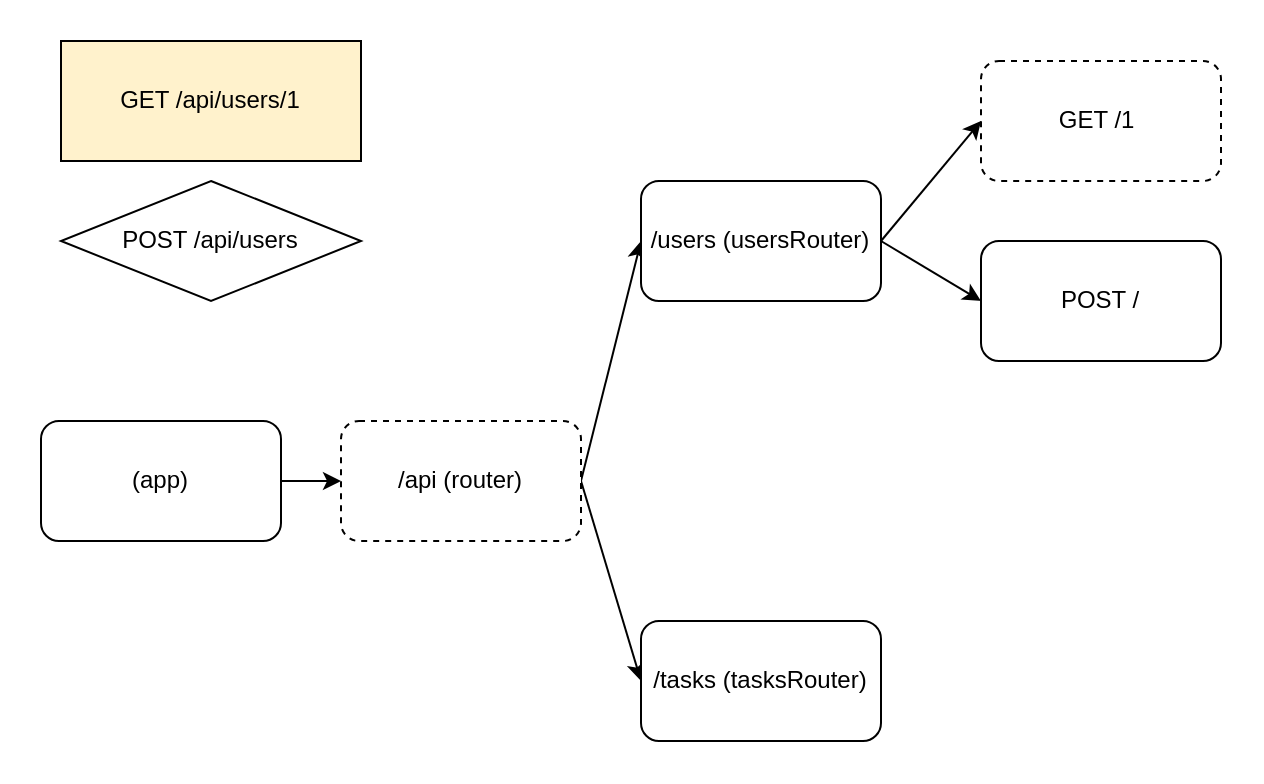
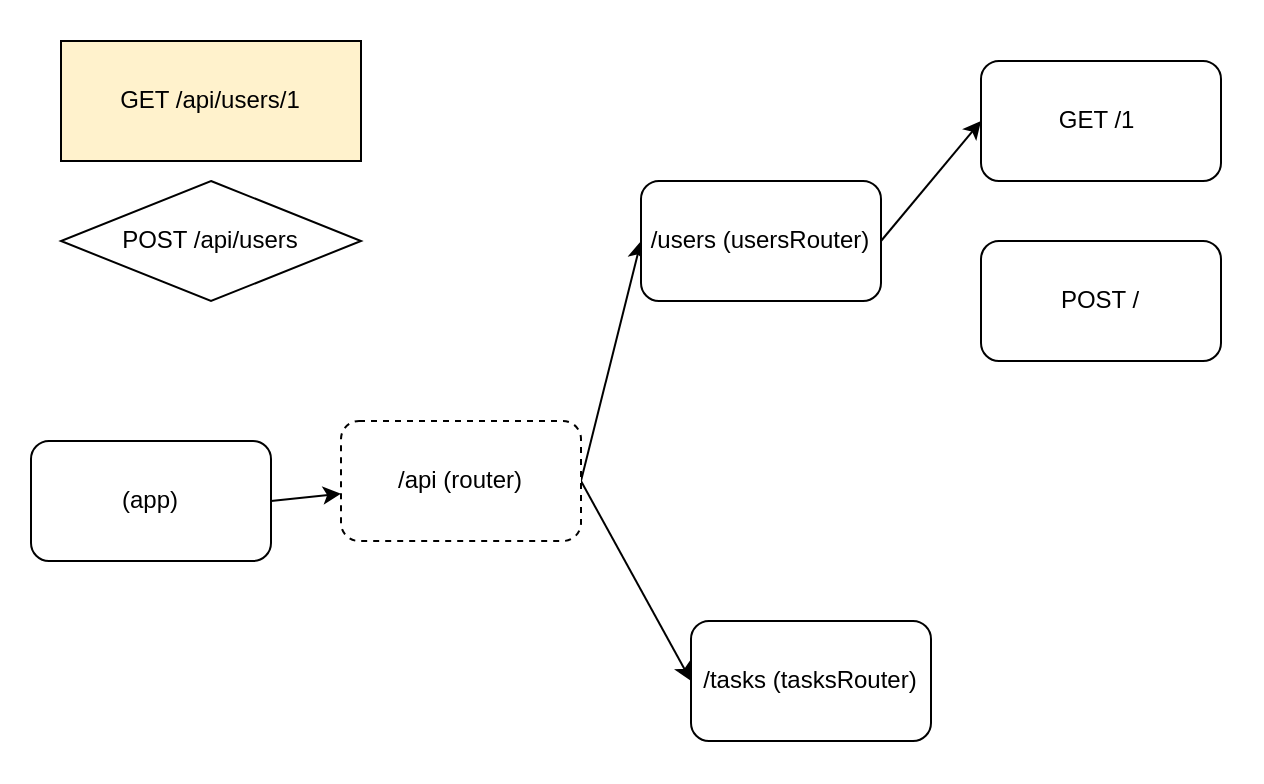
  <mxCell id="0" />
  <mxCell id="1" parent="0" />
  <mxCell id="2" style="edgeStyle=none;html=1;exitX=1;exitY=0.5;exitDx=0;exitDy=0;" edge="1" parent="1" source="3" target="6"><mxGeometry relative="1" as="geometry" /></mxCell>
- <mxCell id="3" value="(app)" style="rounded=1;whiteSpace=wrap;html=1;" vertex="1" parent="1"><mxGeometry y="210" width="120" height="60" as="geometry" x="20" /></mxCell>
+ <mxCell id="3" value="(app)" style="rounded=1;whiteSpace=wrap;html=1;" vertex="1" parent="1"><mxGeometry x="15" y="220" width="120" height="60" as="geometry" /></mxCell>
  <mxCell id="4" style="edgeStyle=none;html=1;exitX=1;exitY=0.5;exitDx=0;exitDy=0;entryX=0;entryY=0.5;entryDx=0;entryDy=0;" edge="1" parent="1" source="6" target="9"><mxGeometry relative="1" as="geometry" /></mxCell>
  <mxCell id="5" style="edgeStyle=none;html=1;exitX=1;exitY=0.5;exitDx=0;exitDy=0;entryX=0;entryY=0.5;entryDx=0;entryDy=0;" edge="1" parent="1" source="6" target="10"><mxGeometry relative="1" as="geometry" /></mxCell>
  <mxCell id="6" value="/api (router)" style="rounded=1;whiteSpace=wrap;html=1;dashed=1;" vertex="1" parent="1"><mxGeometry x="170" y="210" width="120" height="60" as="geometry" /></mxCell>
  <mxCell id="7" style="edgeStyle=none;html=1;exitX=1;exitY=0.5;exitDx=0;exitDy=0;entryX=0;entryY=0.5;entryDx=0;entryDy=0;" edge="1" parent="1" source="9" target="11"><mxGeometry relative="1" as="geometry" /></mxCell>
- <mxCell id="8" style="edgeStyle=none;html=1;exitX=1;exitY=0.5;exitDx=0;exitDy=0;entryX=0;entryY=0.5;entryDx=0;entryDy=0;" edge="1" parent="1" source="9" target="13"><mxGeometry relative="1" as="geometry" /></mxCell>
  <mxCell id="9" value="/users (usersRouter)" style="rounded=1;whiteSpace=wrap;html=1;" vertex="1" parent="1"><mxGeometry x="320" y="90" width="120" height="60" as="geometry" /></mxCell>
- <mxCell id="10" value="/tasks (tasksRouter)" style="rounded=1;whiteSpace=wrap;html=1;" vertex="1" parent="1"><mxGeometry x="320" y="310" width="120" height="60" as="geometry" /></mxCell>
- <mxCell id="11" value="GET /1&amp;nbsp;" style="rounded=1;whiteSpace=wrap;html=1;dashed=1;" vertex="1" parent="1"><mxGeometry x="490" y="30" width="120" height="60" as="geometry" /></mxCell>
+ <mxCell id="10" value="/tasks (tasksRouter)" style="rounded=1;whiteSpace=wrap;html=1;" vertex="1" parent="1"><mxGeometry x="345" y="310" width="120" height="60" as="geometry" /></mxCell>
+ <mxCell id="11" value="GET /1&amp;nbsp;" style="rounded=1;whiteSpace=wrap;html=1;" vertex="1" parent="1"><mxGeometry x="490" y="30" width="120" height="60" as="geometry" /></mxCell>
  <mxCell id="12" value="GET /api/users/1" style="rounded=0;whiteSpace=wrap;html=1;fillColor=#fff2cc;" vertex="1" parent="1"><mxGeometry x="30" y="20" width="150" height="60" as="geometry" /></mxCell>
  <mxCell id="13" value="POST /" style="rounded=1;whiteSpace=wrap;html=1;" vertex="1" parent="1"><mxGeometry x="490" y="120" width="120" height="60" as="geometry" /></mxCell>
  <mxCell id="14" value="POST /api/users" style="rhombus;whiteSpace=wrap;html=1;" vertex="1" parent="1"><mxGeometry x="30" y="90" width="150" height="60" as="geometry" /></mxCell>
